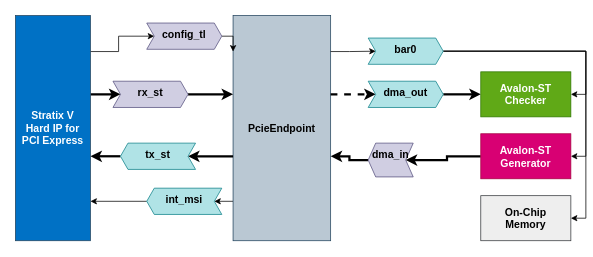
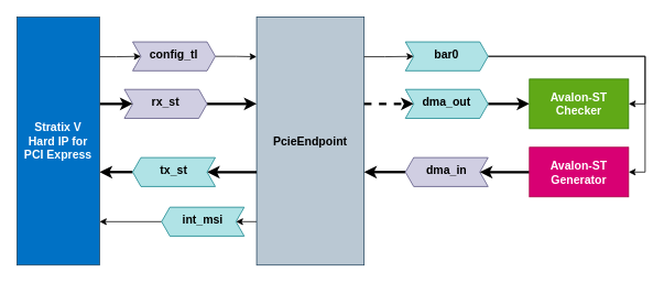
  <mxCell id="0" />
  <mxCell id="1" parent="0" />
  <mxCell id="2" style="edgeStyle=orthogonalEdgeStyle;rounded=0;orthogonalLoop=1;jettySize=auto;html=1;exitX=0;exitY=0.825;exitDx=0;exitDy=0;entryX=0;entryY=0.5;entryDx=0;entryDy=0;" edge="1" parent="1" source="3" target="18"><mxGeometry relative="1" as="geometry" /></mxCell>
  <mxCell id="3" value="PcieEndpoint" style="rounded=0;whiteSpace=wrap;html=1;align=center;verticalAlign=middle;fillColor=#bac8d3;strokeColor=#23445d;fontStyle=1;fontSize=14;points=[[0,0.16],[0,0.35],[0,0.625],[0,0.825],[1,0.16],[1,0.35],[1,0.625],[1,0.825]];" vertex="1" parent="1"><mxGeometry x="310" y="20" width="130" height="300" as="geometry" /></mxCell>
  <mxCell id="4" style="edgeStyle=orthogonalEdgeStyle;rounded=0;orthogonalLoop=1;jettySize=auto;html=1;exitX=1;exitY=0.16;exitDx=0;exitDy=0;" edge="1" parent="1" source="3" target="12"><mxGeometry relative="1" as="geometry"><mxPoint x="650" y="210" as="sourcePoint" /></mxGeometry></mxCell>
  <mxCell id="5" style="edgeStyle=orthogonalEdgeStyle;rounded=0;orthogonalLoop=1;jettySize=auto;html=1;exitX=1;exitY=0.35;exitDx=0;exitDy=0;entryX=0;entryY=0.5;entryDx=0;entryDy=0;strokeWidth=3;dashed=1;" edge="1" parent="1" source="3" target="8"><mxGeometry relative="1" as="geometry"><mxPoint x="740" y="185" as="sourcePoint" /></mxGeometry></mxCell>
  <mxCell id="6" value="" style="edgeStyle=orthogonalEdgeStyle;rounded=0;orthogonalLoop=1;jettySize=auto;html=1;strokeWidth=3;exitX=0;exitY=0.625;exitDx=0;exitDy=0;" edge="1" parent="1" source="3" target="16"><mxGeometry relative="1" as="geometry"><mxPoint x="320" y="375" as="sourcePoint" /></mxGeometry></mxCell>
  <mxCell id="7" style="edgeStyle=orthogonalEdgeStyle;rounded=0;orthogonalLoop=1;jettySize=auto;html=1;exitX=1;exitY=0.5;exitDx=0;exitDy=0;entryX=0;entryY=0.5;entryDx=0;entryDy=0;fontColor=#FFFFFF;strokeWidth=3;" edge="1" parent="1" source="8" target="27"><mxGeometry relative="1" as="geometry" /></mxCell>
  <mxCell id="8" value="dma_out" style="shape=step;perimeter=stepPerimeter;whiteSpace=wrap;html=1;fixedSize=1;verticalAlign=top;size=10;fillColor=#b0e3e6;strokeColor=#0e8088;fontStyle=1;fontSize=14;" vertex="1" parent="1"><mxGeometry x="490" y="107.5" width="100" height="35" as="geometry" /></mxCell>
  <mxCell id="9" style="edgeStyle=orthogonalEdgeStyle;rounded=0;orthogonalLoop=1;jettySize=auto;html=1;exitX=1;exitY=0.5;exitDx=0;exitDy=0;entryX=1;entryY=0.5;entryDx=0;entryDy=0;fontColor=#FFFFFF;strokeWidth=1;" edge="1" parent="1" source="12" target="27"><mxGeometry relative="1" as="geometry" /></mxCell>
  <mxCell id="10" style="edgeStyle=orthogonalEdgeStyle;rounded=0;orthogonalLoop=1;jettySize=auto;html=1;exitX=1;exitY=0.5;exitDx=0;exitDy=0;entryX=1;entryY=0.5;entryDx=0;entryDy=0;fontColor=#FFFFFF;strokeWidth=1;" edge="1" parent="1" source="12" target="29"><mxGeometry relative="1" as="geometry" /></mxCell>
- <mxCell id="11" style="edgeStyle=orthogonalEdgeStyle;rounded=0;orthogonalLoop=1;jettySize=auto;html=1;exitX=1;exitY=0.5;exitDx=0;exitDy=0;entryX=1;entryY=0.5;entryDx=0;entryDy=0;fontColor=#FFFFFF;strokeWidth=1;" edge="1" parent="1" source="12" target="26"><mxGeometry relative="1" as="geometry" /></mxCell>
  <mxCell id="12" value="bar0" style="shape=step;perimeter=stepPerimeter;whiteSpace=wrap;html=1;fixedSize=1;verticalAlign=top;size=10;fillColor=#b0e3e6;strokeColor=#0e8088;fontStyle=1;fontSize=14;" vertex="1" parent="1"><mxGeometry x="490" y="50" width="100" height="35" as="geometry" /></mxCell>
  <mxCell id="13" style="edgeStyle=orthogonalEdgeStyle;rounded=0;orthogonalLoop=1;jettySize=auto;html=1;strokeWidth=3;entryX=1;entryY=0.625;entryDx=0;entryDy=0;" edge="1" parent="1" source="14" target="3"><mxGeometry relative="1" as="geometry"><mxPoint x="727.5" y="370" as="targetPoint" /></mxGeometry></mxCell>
- <mxCell id="14" value="dma_in" style="shape=step;perimeter=stepPerimeter;whiteSpace=wrap;html=1;fixedSize=1;verticalAlign=top;size=10;direction=west;fillColor=#d0cee2;strokeColor=#56517e;fontStyle=1;fontSize=14;" vertex="1" parent="1"><mxGeometry x="490" y="190" width="60" height="45" as="geometry" /></mxCell>
+ <mxCell id="14" value="dma_in" style="shape=step;perimeter=stepPerimeter;whiteSpace=wrap;html=1;fixedSize=1;verticalAlign=top;size=10;direction=west;fillColor=#d0cee2;strokeColor=#56517e;fontStyle=1;fontSize=14;" vertex="1" parent="1"><mxGeometry x="490" y="190" width="100" height="35" as="geometry" /></mxCell>
  <mxCell id="15" style="edgeStyle=orthogonalEdgeStyle;rounded=0;orthogonalLoop=1;jettySize=auto;html=1;exitX=1;exitY=0.5;exitDx=0;exitDy=0;entryX=1;entryY=0.625;entryDx=0;entryDy=0;fontColor=#FFFFFF;strokeWidth=3;" edge="1" parent="1" source="16" target="25"><mxGeometry relative="1" as="geometry" /></mxCell>
  <mxCell id="16" value="tx_st" style="shape=step;perimeter=stepPerimeter;whiteSpace=wrap;html=1;fixedSize=1;verticalAlign=top;size=10;direction=west;fillColor=#b0e3e6;strokeColor=#0e8088;fontStyle=1;fontSize=14;" vertex="1" parent="1"><mxGeometry x="160" y="190" width="100" height="35" as="geometry" /></mxCell>
  <mxCell id="17" style="edgeStyle=orthogonalEdgeStyle;rounded=0;orthogonalLoop=1;jettySize=auto;html=1;exitX=1;exitY=0.5;exitDx=0;exitDy=0;entryX=1;entryY=0.825;entryDx=0;entryDy=0;fontColor=#FFFFFF;" edge="1" parent="1" source="18" target="25"><mxGeometry relative="1" as="geometry" /></mxCell>
  <mxCell id="18" value="int_msi" style="shape=step;perimeter=stepPerimeter;whiteSpace=wrap;html=1;fixedSize=1;verticalAlign=top;size=10;direction=west;fillColor=#b0e3e6;strokeColor=#0e8088;fontStyle=1;fontSize=14;" vertex="1" parent="1"><mxGeometry x="195" y="250" width="100" height="35" as="geometry" /></mxCell>
  <mxCell id="19" value="" style="edgeStyle=orthogonalEdgeStyle;rounded=0;orthogonalLoop=1;jettySize=auto;html=1;strokeWidth=3;entryX=0;entryY=0.35;entryDx=0;entryDy=0;" edge="1" parent="1" source="20" target="3"><mxGeometry relative="1" as="geometry"><mxPoint x="320" y="185" as="targetPoint" /></mxGeometry></mxCell>
  <mxCell id="20" value="rx_st" style="shape=step;perimeter=stepPerimeter;whiteSpace=wrap;html=1;fixedSize=1;verticalAlign=top;size=10;fillColor=#d0cee2;strokeColor=#56517e;fontStyle=1;fontSize=14;" vertex="1" parent="1"><mxGeometry x="150" y="107.5" width="100" height="35" as="geometry" /></mxCell>
  <mxCell id="21" style="edgeStyle=orthogonalEdgeStyle;rounded=0;orthogonalLoop=1;jettySize=auto;html=1;exitX=1;exitY=0.5;exitDx=0;exitDy=0;entryX=0;entryY=0.16;entryDx=0;entryDy=0;" edge="1" parent="1" source="22" target="3"><mxGeometry relative="1" as="geometry" /></mxCell>
- <mxCell id="22" value="config_tl" style="shape=step;perimeter=stepPerimeter;whiteSpace=wrap;html=1;fixedSize=1;verticalAlign=top;size=10;fillColor=#d0cee2;strokeColor=#56517e;fontStyle=1;fontSize=14;" vertex="1" parent="1"><mxGeometry x="195" y="30" width="100" height="35" as="geometry" /></mxCell>
+ <mxCell id="22" value="config_tl" style="shape=step;perimeter=stepPerimeter;whiteSpace=wrap;html=1;fixedSize=1;verticalAlign=top;size=10;fillColor=#d0cee2;strokeColor=#56517e;fontStyle=1;fontSize=14;" vertex="1" parent="1"><mxGeometry x="160" y="50" width="100" height="35" as="geometry" /></mxCell>
  <mxCell id="23" style="edgeStyle=orthogonalEdgeStyle;rounded=0;orthogonalLoop=1;jettySize=auto;html=1;exitX=1;exitY=0.16;exitDx=0;exitDy=0;entryX=0;entryY=0.5;entryDx=0;entryDy=0;fontColor=#FFFFFF;" edge="1" parent="1" source="25" target="22"><mxGeometry relative="1" as="geometry" /></mxCell>
  <mxCell id="24" style="edgeStyle=orthogonalEdgeStyle;rounded=0;orthogonalLoop=1;jettySize=auto;html=1;exitX=1;exitY=0.35;exitDx=0;exitDy=0;entryX=0;entryY=0.5;entryDx=0;entryDy=0;fontColor=#FFFFFF;strokeWidth=3;" edge="1" parent="1" source="25" target="20"><mxGeometry relative="1" as="geometry" /></mxCell>
  <mxCell id="25" value="Stratix V Hard IP for PCI Express" style="rounded=0;whiteSpace=wrap;html=1;align=center;verticalAlign=middle;fillColor=#0071c5;strokeColor=#23445d;fontStyle=1;fontSize=14;points=[[0,0.16],[0,0.35],[0,0.625],[0,0.825],[1,0.16],[1,0.35],[1,0.625],[1,0.825]];fontColor=#FFFFFF;spacing=10;" vertex="1" parent="1"><mxGeometry x="20" y="20" width="100" height="300" as="geometry" /></mxCell>
- <mxCell id="26" value="On-Chip Memory" style="rounded=0;whiteSpace=wrap;html=1;align=center;verticalAlign=middle;fontStyle=1;fontSize=14;spacing=5;fillColor=#eeeeee;strokeColor=#36393d;" vertex="1" parent="1"><mxGeometry x="640" y="260" width="120" height="60" as="geometry" /></mxCell>
  <mxCell id="27" value="Avalon-ST Checker" style="rounded=0;whiteSpace=wrap;html=1;fillColor=#60a917;align=center;verticalAlign=middle;fontStyle=1;fontSize=14;strokeColor=#2D7600;fontColor=#ffffff;" vertex="1" parent="1"><mxGeometry x="640" y="95" width="120" height="60" as="geometry" /></mxCell>
  <mxCell id="28" value="" style="edgeStyle=orthogonalEdgeStyle;rounded=0;orthogonalLoop=1;jettySize=auto;html=1;fontColor=#FFFFFF;strokeWidth=3;" edge="1" parent="1" source="29" target="14"><mxGeometry relative="1" as="geometry" /></mxCell>
  <mxCell id="29" value="Avalon-ST Generator" style="rounded=0;whiteSpace=wrap;html=1;fillColor=#d80073;align=center;verticalAlign=middle;fontStyle=1;fontSize=14;strokeColor=#A50040;fontColor=#ffffff;" vertex="1" parent="1"><mxGeometry x="640" y="177.5" width="120" height="60" as="geometry" /></mxCell>
